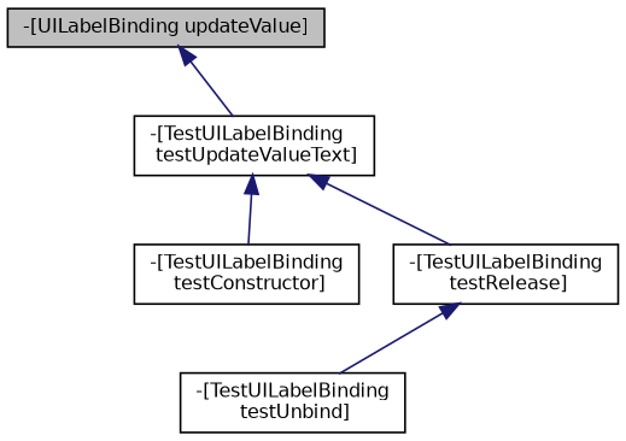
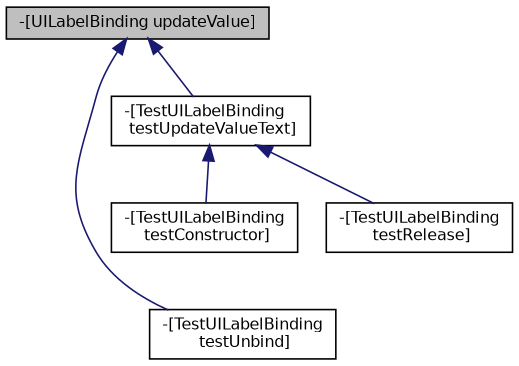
  digraph {
    rankdir=TB
    node [color=black fontname=Helvetica fontsize=10 shape=record]
    edge [color=midnightblue dir=back fontname=Helvetica fontsize=10 labelfontname=Helvetica labelfontsize=10 style=solid]
    n1 [fillcolor=grey75 fontcolor=black height=0.2 label="-[UILabelBinding updateValue]" style=filled width=0.4]
    n2 [height=0.2 label="-[TestUILabelBinding\l testUnbind]" width=0.4]
    n3 [height=0.2 label="-[TestUILabelBinding\l testUpdateValueText]" width=0.4]
    n4 [height=0.2 label="-[TestUILabelBinding\l testConstructor]" width=0.4]
    n5 [height=0.2 label="-[TestUILabelBinding\l testRelease]" width=0.4]
-   n5 -> n2
+   n1 -> n2
    n1 -> n3
    n3 -> n4
    n3 -> n5
  }
